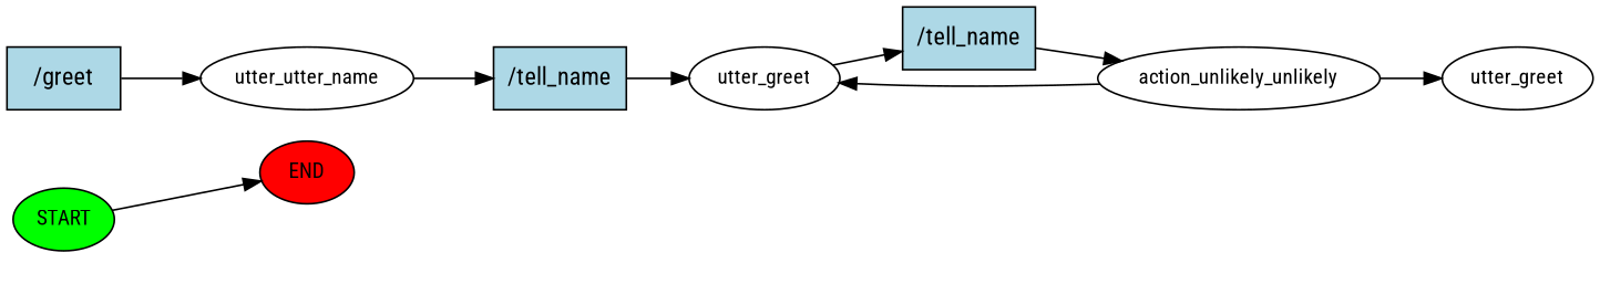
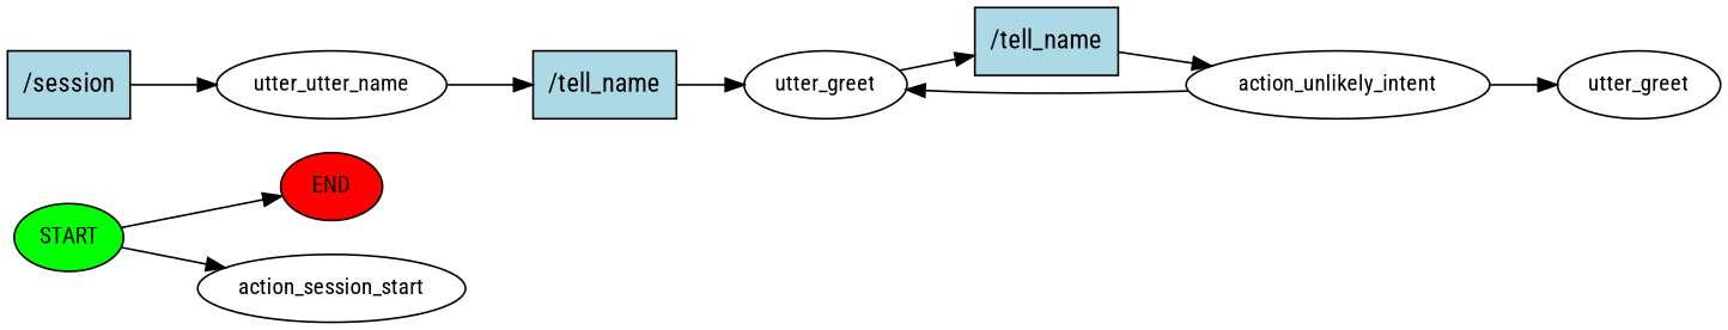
  digraph {
    fontname="Roboto Condensed"
    rankdir=LR
    node [fontname="Roboto Condensed" fontsize=12]
    edge [fontname="Roboto Condensed"]
    n1 [fillcolor=green label=START style=filled]
    n2 [fillcolor=red label=END style=filled]
-   n4 [fillcolor=lightblue label="/greet" shape=rect style=filled fontsize=""]
+   n3 [label=action_session_start]
+   n4 [fillcolor=lightblue label="/session" shape=rect style=filled fontsize=""]
    n5 [label=utter_utter_name]
    n6 [fillcolor=lightblue label="/tell_name" shape=rect style=filled fontsize=""]
    n7 [label=utter_greet]
    n8 [fillcolor=lightblue label="/tell_name" shape=rect style=filled fontsize=""]
-   n9 [label=action_unlikely_unlikely]
+   n9 [label=action_unlikely_intent]
    n10 [label=utter_greet]
    n1 -> n2
+   n1 -> n3
    n4 -> n5
    n5 -> n6
    n6 -> n7
    n7 -> n8
    n8 -> n9
    n9 -> n7
    n9 -> n10
  }
